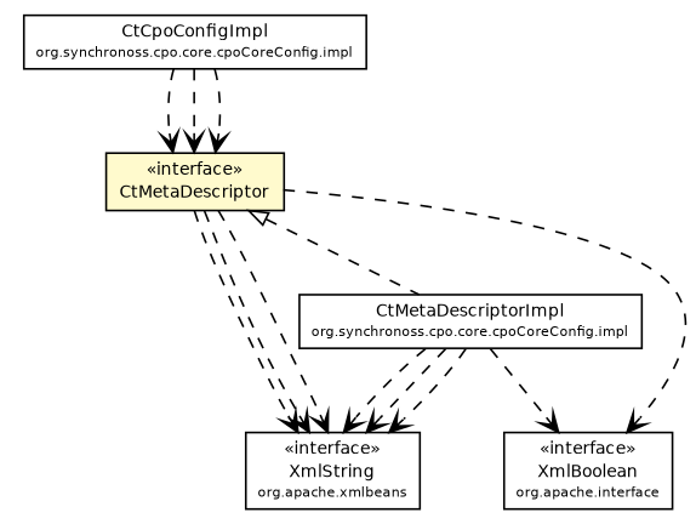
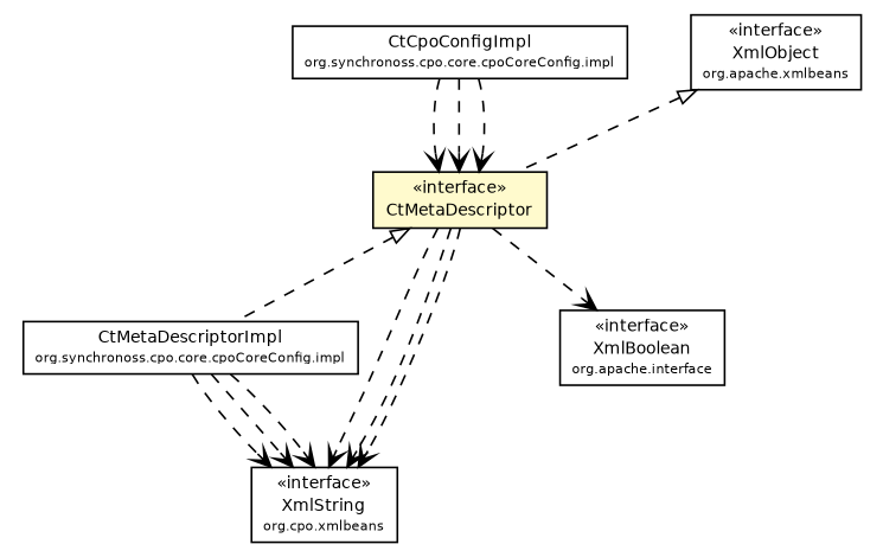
  digraph {
    node [fontcolor=black fontname=Helvetica fontsize=9.0 shape=plaintext]
    edge [fontname=Helvetica fontsize=10.0 headport=p labelfontname=Helvetica labelfontsize=10 style=dashed tailport=p arrowhead=open color=black fontcolor=black]
    n1 [label=<<table border="0" cellborder="1" cellspacing="0" cellpadding="2" port="p" bgcolor="lemonChiffon" href="./CtMetaDescriptor.html"> 		<tr><td><table border="0" cellspacing="0" cellpadding="1"> 			<tr><td> &laquo;interface&raquo; </td></tr> 			<tr><td> CtMetaDescriptor </td></tr> 		</table></td></tr> 		</table>>]
    n2 [label=<<table border="0" cellborder="1" cellspacing="0" cellpadding="2" port="p" href="./impl/CtMetaDescriptorImpl.html"> 		<tr><td><table border="0" cellspacing="0" cellpadding="1"> 			<tr><td> CtMetaDescriptorImpl </td></tr> 			<tr><td><font point-size="7.0"> org.synchronoss.cpo.core.cpoCoreConfig.impl </font></td></tr> 		</table></td></tr> 		</table>>]
-   n3 [label=<<table border="0" cellborder="1" cellspacing="0" cellpadding="2" port="p" href="http://java.sun.com/j2se/1.4.2/docs/api/org/apache/xmlbeans/XmlString.html"> 		<tr><td><table border="0" cellspacing="0" cellpadding="1"> 			<tr><td> &laquo;interface&raquo; </td></tr> 			<tr><td> XmlString </td></tr> 			<tr><td><font point-size="7.0"> org.apache.xmlbeans </font></td></tr> 		</table></td></tr> 		</table>>]
+   n3 [label=<<table border="0" cellborder="1" cellspacing="0" cellpadding="2" port="p" href="http://java.sun.com/j2se/1.4.2/docs/api/org/apache/xmlbeans/XmlString.html"> 		<tr><td><table border="0" cellspacing="0" cellpadding="1"> 			<tr><td> &laquo;interface&raquo; </td></tr> 			<tr><td> XmlString </td></tr> 			<tr><td><font point-size="7.0"> org.cpo.xmlbeans </font></td></tr> 		</table></td></tr> 		</table>>]
    n4 [label=<<table border="0" cellborder="1" cellspacing="0" cellpadding="2" port="p" href="http://java.sun.com/j2se/1.4.2/docs/api/org/apache/xmlbeans/XmlBoolean.html"> 		<tr><td><table border="0" cellspacing="0" cellpadding="1"> 			<tr><td> &laquo;interface&raquo; </td></tr> 			<tr><td> XmlBoolean </td></tr> 			<tr><td><font point-size="7.0"> org.apache.interface </font></td></tr> 		</table></td></tr> 		</table>>]
    n5 [label=<<table border="0" cellborder="1" cellspacing="0" cellpadding="2" port="p" href="./impl/CtCpoConfigImpl.html"> 		<tr><td><table border="0" cellspacing="0" cellpadding="1"> 			<tr><td> CtCpoConfigImpl </td></tr> 			<tr><td><font point-size="7.0"> org.synchronoss.cpo.core.cpoCoreConfig.impl </font></td></tr> 		</table></td></tr> 		</table>>]
+   n6 [label=<<table border="0" cellborder="1" cellspacing="0" cellpadding="2" port="p" href="http://java.sun.com/j2se/1.4.2/docs/api/org/apache/xmlbeans/XmlObject.html"> 		<tr><td><table border="0" cellspacing="0" cellpadding="1"> 			<tr><td> &laquo;interface&raquo; </td></tr> 			<tr><td> XmlObject </td></tr> 			<tr><td><font point-size="7.0"> org.apache.xmlbeans </font></td></tr> 		</table></td></tr> 		</table>>]
    n1 -> n2 [arrowtail=empty dir=back fontsize=10 arrowhead="" color="" fontcolor=""]
    n1 -> n3
    n1 -> n3
    n1 -> n3
    n1 -> n4
    n2 -> n3
    n2 -> n3
    n2 -> n3
-   n2 -> n4
    n5 -> n1
    n5 -> n1
    n5 -> n1
+   n6 -> n1 [arrowtail=empty dir=back fontsize=10 arrowhead="" color="" fontcolor=""]
  }
